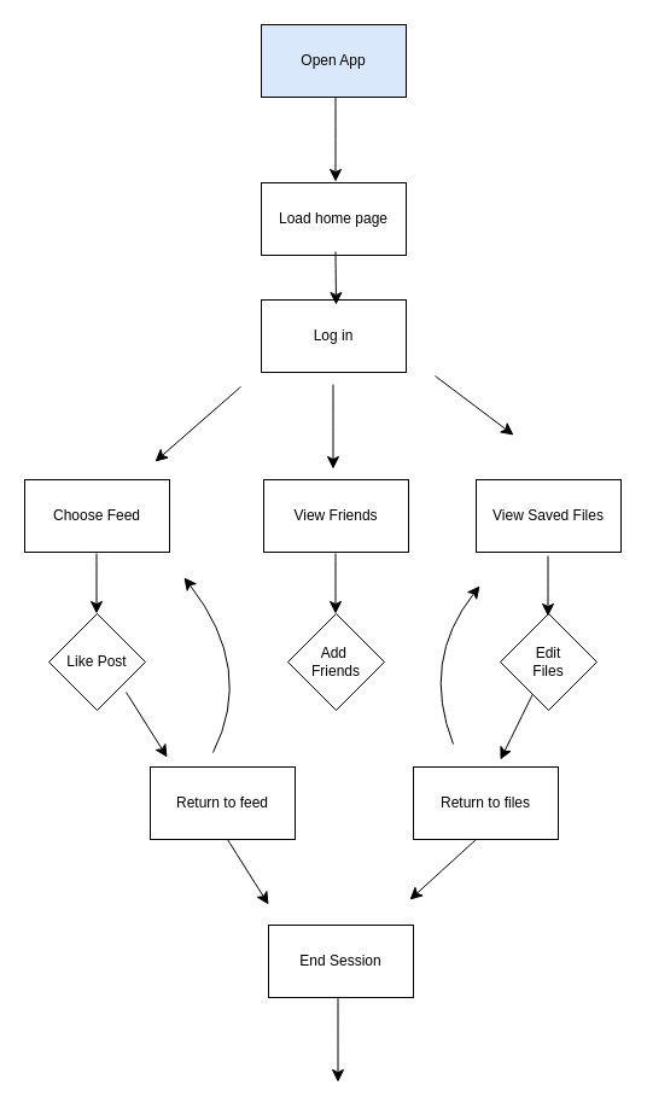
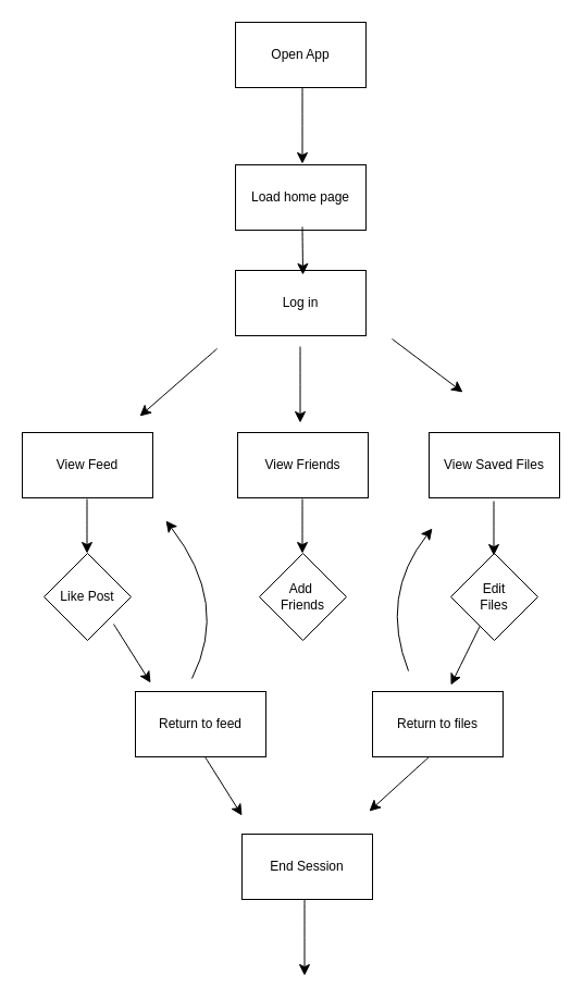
  <mxCell id="0" />
  <mxCell id="1" parent="0" />
- <mxCell id="2" value="Open App" style="rounded=0;whiteSpace=wrap;html=1;fillColor=#dae8fc;" vertex="1" parent="1"><mxGeometry x="216" y="20" width="120" height="60" as="geometry" /></mxCell>
+ <mxCell id="2" value="Open App" style="rounded=0;whiteSpace=wrap;html=1;" vertex="1" parent="1"><mxGeometry x="216" y="20" width="120" height="60" as="geometry" /></mxCell>
  <mxCell id="3" value="Load home page" style="rounded=0;whiteSpace=wrap;html=1;" vertex="1" parent="1"><mxGeometry x="216" y="151" width="120" height="60" as="geometry" /></mxCell>
  <mxCell id="4" value="Log in" style="rounded=0;whiteSpace=wrap;html=1;" vertex="1" parent="1"><mxGeometry x="216" y="248" width="120" height="60" as="geometry" /></mxCell>
  <mxCell id="5" value="View Saved Files" style="rounded=0;whiteSpace=wrap;html=1;" vertex="1" parent="1"><mxGeometry x="394" y="397" width="120" height="60" as="geometry" /></mxCell>
  <mxCell id="6" value="View Friends" style="rounded=0;whiteSpace=wrap;html=1;" vertex="1" parent="1"><mxGeometry x="218" y="397" width="120" height="60" as="geometry" /></mxCell>
- <mxCell id="7" value="Choose Feed" style="rounded=0;whiteSpace=wrap;html=1;" vertex="1" parent="1"><mxGeometry x="20" y="397" width="120" height="60" as="geometry" /></mxCell>
+ <mxCell id="7" value="View Feed" style="rounded=0;whiteSpace=wrap;html=1;" vertex="1" parent="1"><mxGeometry x="20" y="397" width="120" height="60" as="geometry" /></mxCell>
  <mxCell id="8" value="Return to files" style="rounded=0;whiteSpace=wrap;html=1;" vertex="1" parent="1"><mxGeometry x="342" y="635" width="120" height="60" as="geometry" /></mxCell>
  <mxCell id="9" value="Return to feed" style="rounded=0;whiteSpace=wrap;html=1;" vertex="1" parent="1"><mxGeometry x="124" y="635" width="120" height="60" as="geometry" /></mxCell>
  <mxCell id="10" value="End Session" style="rounded=0;whiteSpace=wrap;html=1;" vertex="1" parent="1"><mxGeometry x="222" y="766" width="120" height="60" as="geometry" /></mxCell>
  <mxCell id="11" value="Like Post" style="rhombus;whiteSpace=wrap;html=1;" vertex="1" parent="1"><mxGeometry x="40" y="508" width="80" height="80" as="geometry" /></mxCell>
  <mxCell id="12" value="Add&amp;nbsp;&lt;div&gt;Friends&lt;/div&gt;" style="rhombus;whiteSpace=wrap;html=1;" vertex="1" parent="1"><mxGeometry x="238" y="508" width="80" height="80" as="geometry" /></mxCell>
  <mxCell id="13" value="Edit&lt;div&gt;Files&lt;/div&gt;" style="rhombus;whiteSpace=wrap;html=1;" vertex="1" parent="1"><mxGeometry x="414" y="508" width="80" height="80" as="geometry" /></mxCell>
  <mxCell id="14" value="" style="endArrow=classic;html=1;rounded=0;fontSize=12;startSize=8;endSize=8;curved=1;" edge="1" parent="1"><mxGeometry width="50" height="50" relative="1" as="geometry"><mxPoint x="360" y="311" as="sourcePoint" /><mxPoint x="425" y="360" as="targetPoint" /></mxGeometry></mxCell>
  <mxCell id="15" value="" style="endArrow=classic;html=1;rounded=0;fontSize=12;startSize=8;endSize=8;curved=1;" edge="1" parent="1"><mxGeometry width="50" height="50" relative="1" as="geometry"><mxPoint x="277.5" y="208" as="sourcePoint" /><mxPoint x="278" y="252" as="targetPoint" /></mxGeometry></mxCell>
  <mxCell id="16" value="" style="endArrow=classic;html=1;rounded=0;fontSize=12;startSize=8;endSize=8;curved=1;" edge="1" parent="1"><mxGeometry width="50" height="50" relative="1" as="geometry"><mxPoint x="277.5" y="80" as="sourcePoint" /><mxPoint x="277.5" y="150" as="targetPoint" /></mxGeometry></mxCell>
  <mxCell id="17" value="" style="endArrow=classic;html=1;rounded=0;fontSize=12;startSize=8;endSize=8;curved=1;" edge="1" parent="1"><mxGeometry width="50" height="50" relative="1" as="geometry"><mxPoint x="275.5" y="318" as="sourcePoint" /><mxPoint x="275.5" y="388" as="targetPoint" /></mxGeometry></mxCell>
  <mxCell id="18" value="" style="endArrow=classic;html=1;rounded=0;fontSize=12;startSize=8;endSize=8;curved=1;" edge="1" parent="1"><mxGeometry width="50" height="50" relative="1" as="geometry"><mxPoint x="199" y="320" as="sourcePoint" /><mxPoint x="128" y="382" as="targetPoint" /></mxGeometry></mxCell>
  <mxCell id="19" value="" style="endArrow=classic;html=1;rounded=0;fontSize=12;startSize=8;endSize=8;curved=1;" edge="1" parent="1" source="13"><mxGeometry width="50" height="50" relative="1" as="geometry"><mxPoint x="414" y="559" as="sourcePoint" /><mxPoint x="414" y="629" as="targetPoint" /></mxGeometry></mxCell>
  <mxCell id="20" value="" style="endArrow=classic;html=1;rounded=0;fontSize=12;startSize=8;endSize=8;curved=1;" edge="1" parent="1"><mxGeometry width="50" height="50" relative="1" as="geometry"><mxPoint x="79.5" y="458" as="sourcePoint" /><mxPoint x="79.5" y="508" as="targetPoint" /></mxGeometry></mxCell>
  <mxCell id="21" value="" style="endArrow=classic;html=1;rounded=0;fontSize=12;startSize=8;endSize=8;curved=1;" edge="1" parent="1"><mxGeometry width="50" height="50" relative="1" as="geometry"><mxPoint x="277.5" y="458" as="sourcePoint" /><mxPoint x="277.5" y="508" as="targetPoint" /></mxGeometry></mxCell>
  <mxCell id="22" value="" style="endArrow=classic;html=1;rounded=0;fontSize=12;startSize=8;endSize=8;curved=1;" edge="1" parent="1"><mxGeometry width="50" height="50" relative="1" as="geometry"><mxPoint x="453.5" y="460" as="sourcePoint" /><mxPoint x="453.5" y="510" as="targetPoint" /></mxGeometry></mxCell>
  <mxCell id="23" value="" style="endArrow=classic;html=1;rounded=0;fontSize=12;startSize=8;endSize=8;curved=1;" edge="1" parent="1"><mxGeometry width="50" height="50" relative="1" as="geometry"><mxPoint x="104" y="573" as="sourcePoint" /><mxPoint x="138" y="627" as="targetPoint" /></mxGeometry></mxCell>
  <mxCell id="24" value="" style="endArrow=classic;html=1;rounded=0;fontSize=12;startSize=8;endSize=8;curved=1;" edge="1" parent="1"><mxGeometry width="50" height="50" relative="1" as="geometry"><mxPoint x="375" y="616" as="sourcePoint" /><mxPoint x="397" y="485" as="targetPoint" /><Array as="points"><mxPoint x="348" y="547" /></Array></mxGeometry></mxCell>
  <mxCell id="25" value="" style="endArrow=classic;html=1;rounded=0;fontSize=12;startSize=8;endSize=8;curved=1;" edge="1" parent="1"><mxGeometry width="50" height="50" relative="1" as="geometry"><mxPoint x="176" y="623" as="sourcePoint" /><mxPoint x="152" y="478" as="targetPoint" /><Array as="points"><mxPoint x="211" y="554" /></Array></mxGeometry></mxCell>
  <mxCell id="26" value="" style="endArrow=classic;html=1;rounded=0;fontSize=12;startSize=8;endSize=8;curved=1;" edge="1" parent="1"><mxGeometry width="50" height="50" relative="1" as="geometry"><mxPoint x="188" y="695" as="sourcePoint" /><mxPoint x="222" y="749" as="targetPoint" /></mxGeometry></mxCell>
  <mxCell id="27" value="" style="endArrow=classic;html=1;rounded=0;fontSize=12;startSize=8;endSize=8;curved=1;" edge="1" parent="1"><mxGeometry width="50" height="50" relative="1" as="geometry"><mxPoint x="394" y="695" as="sourcePoint" /><mxPoint x="339" y="745" as="targetPoint" /></mxGeometry></mxCell>
  <mxCell id="28" value="" style="endArrow=classic;html=1;rounded=0;fontSize=12;startSize=8;endSize=8;curved=1;" edge="1" parent="1"><mxGeometry width="50" height="50" relative="1" as="geometry"><mxPoint x="279.5" y="826" as="sourcePoint" /><mxPoint x="279.5" y="896" as="targetPoint" /></mxGeometry></mxCell>
